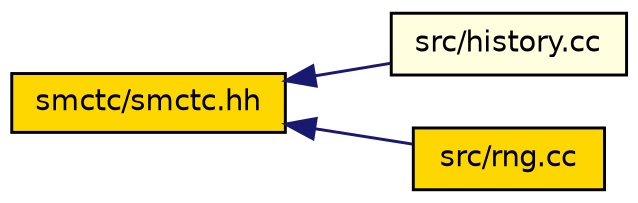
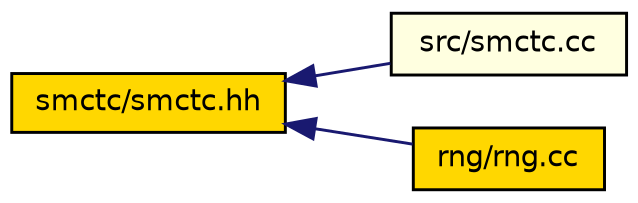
  digraph {
    rankdir=LR
    node [color=black fillcolor=gold fontname=Helvetica fontsize=10 shape=record style=filled]
    edge [color=midnightblue dir=back fontname=Helvetica fontsize=10 labelfontname=Helvetica labelfontsize=10 style=solid]
    n1 [fontcolor=black height=0.2 label="smctc/smctc.hh" width=0.4]
-   n2 [fillcolor=lightyellow height=0.2 label="src/history.cc" width=0.4]
-   n3 [height=0.2 label="src/rng.cc" width=0.4]
+   n2 [fillcolor=lightyellow height=0.2 label="src/smctc.cc" width=0.4]
+   n3 [height=0.2 label="rng/rng.cc" width=0.4]
    n1 -> n2
    n1 -> n3
  }
